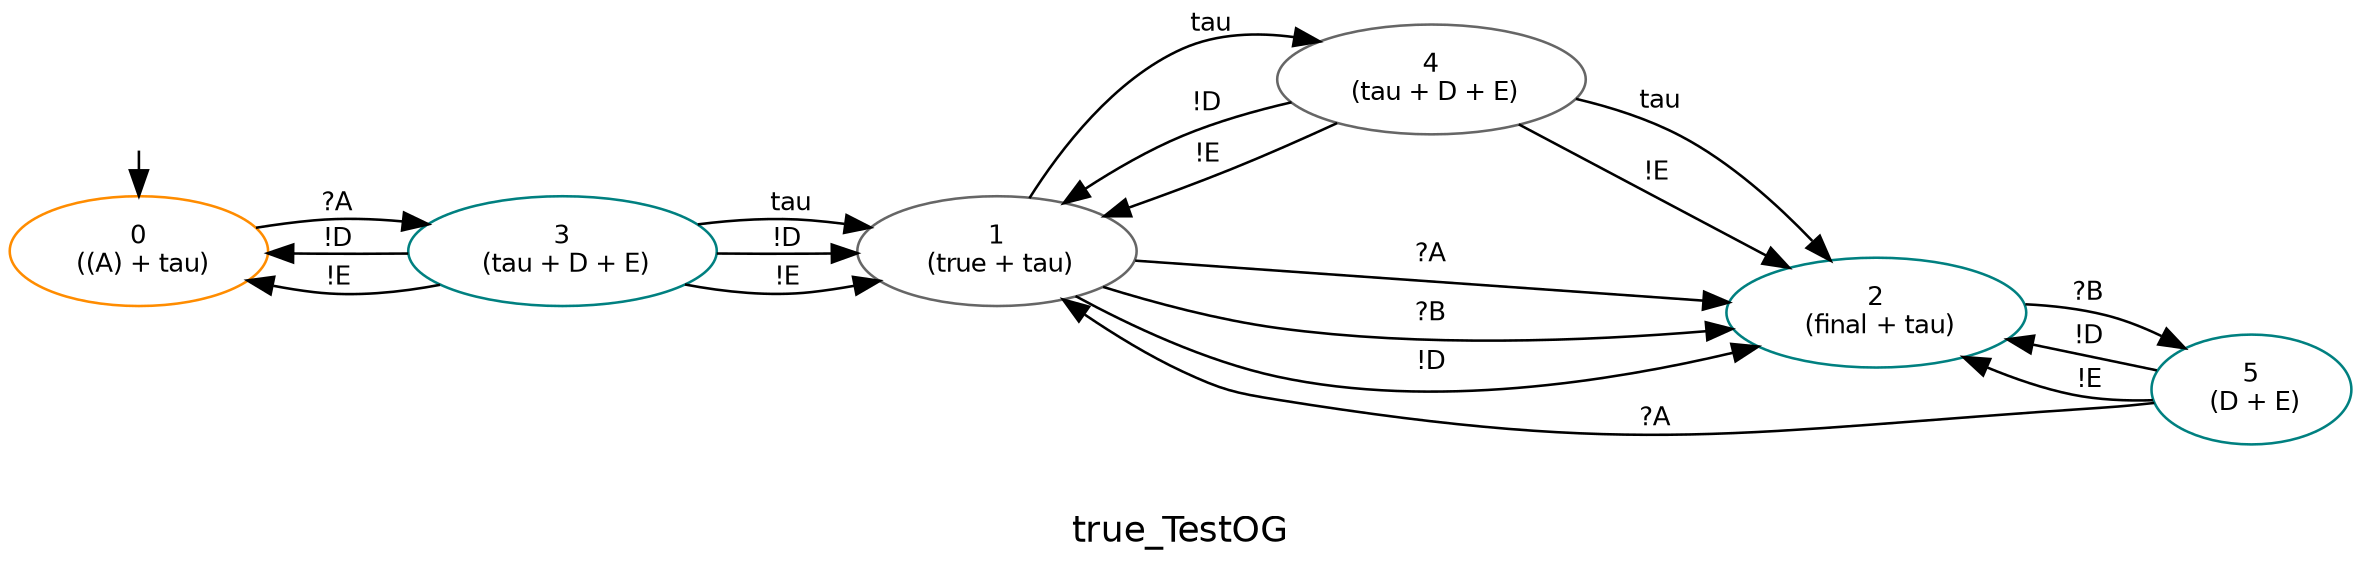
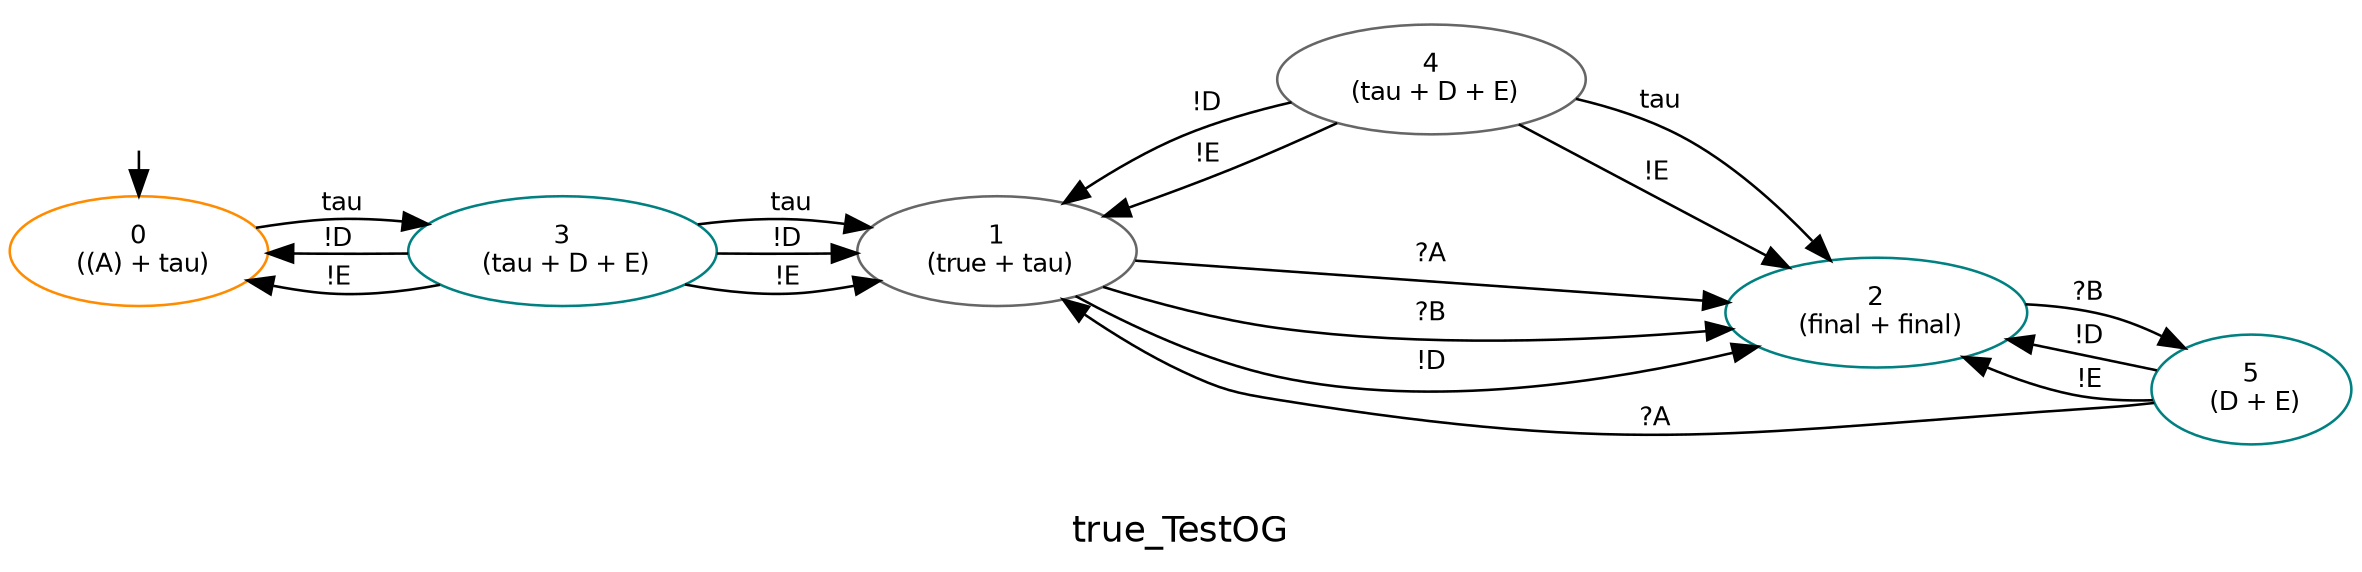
  digraph {
    fontname=Helvetica
    label=true_TestOG
    rankdir=LR
    node [fontname=Helvetica fontsize=10 color=teal]
    edge [fontname=Helvetica fontsize=10]
    q_0 [height=0.01 style=invis width=0.01 color=""]
    n2 [color=darkorange label="0\n ((A) + tau)"]
    n3 [label="3\n (tau + D + E)"]
    n4 [color=gray40 label="1\n (true + tau)"]
    n5 [color=gray40 label="4\n (tau + D + E)"]
-   n6 [label="2\n (final + tau)"]
+   n6 [label="2\n (final + final)"]
    n7 [label="5\n (D + E)"]
    q_0 -> n2 [minlen=0.5]
-   n2 -> n3 [label="?A"]
+   n2 -> n3 [label=" tau"]
    n3 -> n2 [label="!D"]
    n3 -> n2 [label="!E"]
    n3 -> n4 [label=" tau"]
    n3 -> n4 [label="!D"]
    n3 -> n4 [label="!E"]
-   n4 -> n5 [label=" tau"]
    n4 -> n6 [label="?A"]
    n4 -> n6 [label="?B"]
    n4 -> n6 [label="!D"]
    n5 -> n4 [label="!D"]
    n5 -> n4 [label="!E"]
    n5 -> n6 [label=" tau"]
    n5 -> n6 [label="!E"]
    n6 -> n7 [label="?B"]
    n7 -> n4 [label="?A"]
    n7 -> n6 [label="!D"]
    n7 -> n6 [label="!E"]
  }
